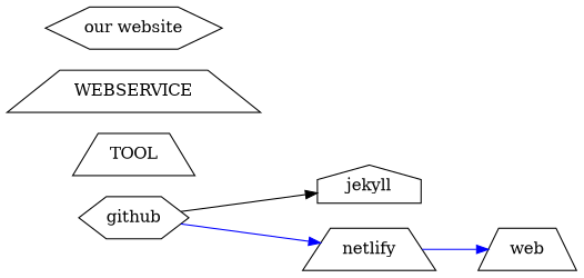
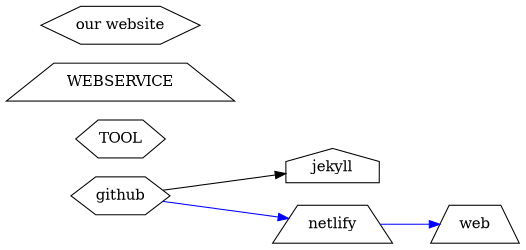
  digraph {
    rankdir=LR
    node [shape=trapezium]
    edge [color=blue]
    github [shape=hexagon]
    jekyll [shape=house]
    netlify
-   TOOL
+   TOOL [shape=hexagon]
    web
    WEBSERVICE
    n7 [label="our website" shape=hexagon]
    github -> jekyll [color=black]
    github -> netlify
    netlify -> web
  }
